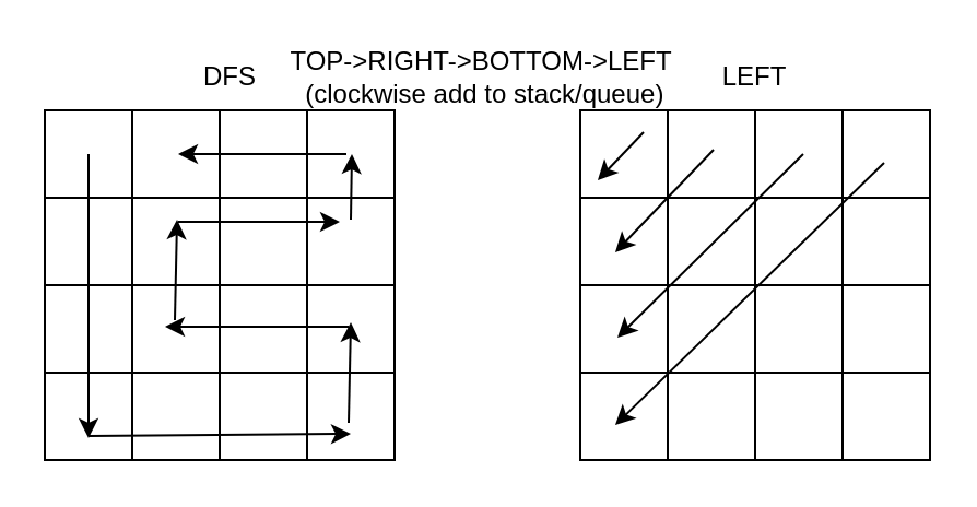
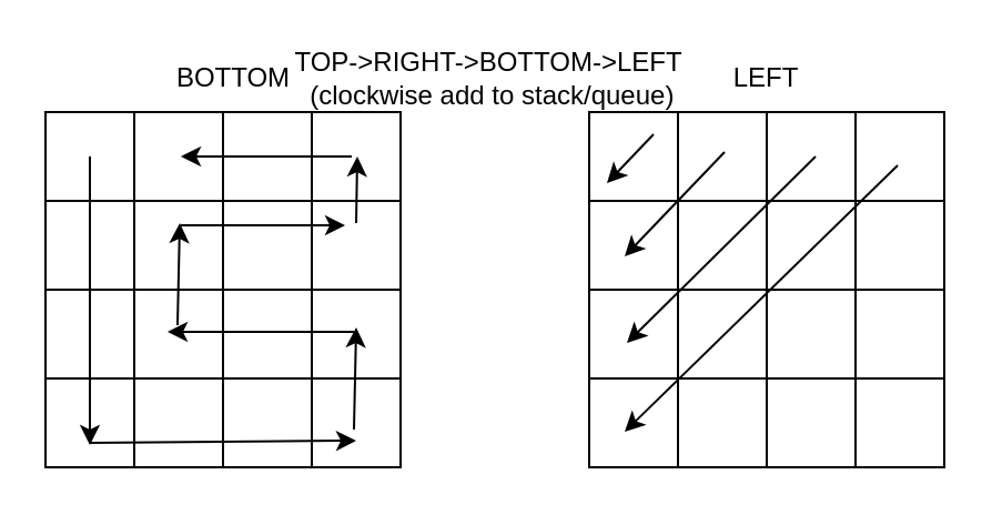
  <mxCell id="0" />
  <mxCell id="1" parent="0" />
  <mxCell id="2" value="" style="whiteSpace=wrap;html=1;aspect=fixed;" vertex="1" parent="1"><mxGeometry x="20" y="50" width="40" height="40" as="geometry" /></mxCell>
  <mxCell id="3" value="" style="whiteSpace=wrap;html=1;aspect=fixed;" vertex="1" parent="1"><mxGeometry x="60" y="50" width="40" height="40" as="geometry" /></mxCell>
  <mxCell id="4" value="" style="whiteSpace=wrap;html=1;aspect=fixed;" vertex="1" parent="1"><mxGeometry x="100" y="50" width="40" height="40" as="geometry" /></mxCell>
  <mxCell id="5" value="" style="whiteSpace=wrap;html=1;aspect=fixed;" vertex="1" parent="1"><mxGeometry x="140" y="50" width="40" height="40" as="geometry" /></mxCell>
  <mxCell id="6" value="" style="whiteSpace=wrap;html=1;aspect=fixed;" vertex="1" parent="1"><mxGeometry x="20" y="90" width="40" height="40" as="geometry" /></mxCell>
  <mxCell id="7" value="" style="whiteSpace=wrap;html=1;aspect=fixed;" vertex="1" parent="1"><mxGeometry x="60" y="90" width="40" height="40" as="geometry" /></mxCell>
  <mxCell id="8" value="" style="whiteSpace=wrap;html=1;aspect=fixed;" vertex="1" parent="1"><mxGeometry x="100" y="90" width="40" height="40" as="geometry" /></mxCell>
  <mxCell id="9" value="" style="whiteSpace=wrap;html=1;aspect=fixed;" vertex="1" parent="1"><mxGeometry x="140" y="90" width="40" height="40" as="geometry" /></mxCell>
  <mxCell id="10" value="" style="whiteSpace=wrap;html=1;aspect=fixed;" vertex="1" parent="1"><mxGeometry x="20" y="130" width="40" height="40" as="geometry" /></mxCell>
  <mxCell id="11" value="" style="whiteSpace=wrap;html=1;aspect=fixed;" vertex="1" parent="1"><mxGeometry x="60" y="130" width="40" height="40" as="geometry" /></mxCell>
  <mxCell id="12" value="" style="whiteSpace=wrap;html=1;aspect=fixed;" vertex="1" parent="1"><mxGeometry x="100" y="130" width="40" height="40" as="geometry" /></mxCell>
  <mxCell id="13" value="" style="whiteSpace=wrap;html=1;aspect=fixed;" vertex="1" parent="1"><mxGeometry x="140" y="130" width="40" height="40" as="geometry" /></mxCell>
  <mxCell id="14" value="" style="whiteSpace=wrap;html=1;aspect=fixed;" vertex="1" parent="1"><mxGeometry x="20" y="170" width="40" height="40" as="geometry" /></mxCell>
  <mxCell id="15" value="" style="whiteSpace=wrap;html=1;aspect=fixed;" vertex="1" parent="1"><mxGeometry x="60" y="170" width="40" height="40" as="geometry" /></mxCell>
  <mxCell id="16" value="" style="whiteSpace=wrap;html=1;aspect=fixed;" vertex="1" parent="1"><mxGeometry x="100" y="170" width="40" height="40" as="geometry" /></mxCell>
  <mxCell id="17" value="" style="whiteSpace=wrap;html=1;aspect=fixed;" vertex="1" parent="1"><mxGeometry x="140" y="170" width="40" height="40" as="geometry" /></mxCell>
  <mxCell id="18" value="" style="endArrow=classic;html=1;rounded=0;" edge="1" parent="1"><mxGeometry width="50" height="50" relative="1" as="geometry"><mxPoint x="40" y="199" as="sourcePoint" /><mxPoint x="160" y="198" as="targetPoint" /></mxGeometry></mxCell>
  <mxCell id="19" value="" style="endArrow=classic;html=1;rounded=0;entryX=0.5;entryY=0.75;entryDx=0;entryDy=0;entryPerimeter=0;" edge="1" parent="1" target="14"><mxGeometry width="50" height="50" relative="1" as="geometry"><mxPoint x="40" y="70" as="sourcePoint" /><mxPoint x="90" y="20" as="targetPoint" /></mxGeometry></mxCell>
  <mxCell id="20" value="" style="endArrow=classic;html=1;rounded=0;" edge="1" parent="1"><mxGeometry width="50" height="50" relative="1" as="geometry"><mxPoint x="159" y="193" as="sourcePoint" /><mxPoint x="160" y="147" as="targetPoint" /></mxGeometry></mxCell>
  <mxCell id="21" value="" style="endArrow=classic;html=1;rounded=0;" edge="1" parent="1"><mxGeometry width="50" height="50" relative="1" as="geometry"><mxPoint x="159" y="149" as="sourcePoint" /><mxPoint x="75" y="149" as="targetPoint" /></mxGeometry></mxCell>
  <mxCell id="22" value="" style="endArrow=classic;html=1;rounded=0;" edge="1" parent="1"><mxGeometry width="50" height="50" relative="1" as="geometry"><mxPoint x="79.5" y="146" as="sourcePoint" /><mxPoint x="80.5" y="100" as="targetPoint" /></mxGeometry></mxCell>
  <mxCell id="23" value="" style="endArrow=classic;html=1;rounded=0;" edge="1" parent="1"><mxGeometry width="50" height="50" relative="1" as="geometry"><mxPoint x="160" y="100" as="sourcePoint" /><mxPoint x="160.5" y="70" as="targetPoint" /></mxGeometry></mxCell>
  <mxCell id="24" value="" style="endArrow=classic;html=1;rounded=0;" edge="1" parent="1"><mxGeometry width="50" height="50" relative="1" as="geometry"><mxPoint x="81" y="101" as="sourcePoint" /><mxPoint x="155" y="101" as="targetPoint" /></mxGeometry></mxCell>
  <mxCell id="25" value="" style="endArrow=classic;html=1;rounded=0;" edge="1" parent="1"><mxGeometry width="50" height="50" relative="1" as="geometry"><mxPoint x="158" y="70" as="sourcePoint" /><mxPoint x="81" y="70" as="targetPoint" /></mxGeometry></mxCell>
  <mxCell id="26" value="" style="whiteSpace=wrap;html=1;aspect=fixed;" vertex="1" parent="1"><mxGeometry x="265" y="50" width="40" height="40" as="geometry" /></mxCell>
  <mxCell id="27" value="" style="whiteSpace=wrap;html=1;aspect=fixed;" vertex="1" parent="1"><mxGeometry x="305" y="50" width="40" height="40" as="geometry" /></mxCell>
  <mxCell id="28" value="" style="whiteSpace=wrap;html=1;aspect=fixed;" vertex="1" parent="1"><mxGeometry x="345" y="50" width="40" height="40" as="geometry" /></mxCell>
  <mxCell id="29" value="" style="whiteSpace=wrap;html=1;aspect=fixed;" vertex="1" parent="1"><mxGeometry x="385" y="50" width="40" height="40" as="geometry" /></mxCell>
  <mxCell id="30" value="" style="whiteSpace=wrap;html=1;aspect=fixed;" vertex="1" parent="1"><mxGeometry x="265" y="90" width="40" height="40" as="geometry" /></mxCell>
  <mxCell id="31" value="" style="whiteSpace=wrap;html=1;aspect=fixed;" vertex="1" parent="1"><mxGeometry x="305" y="90" width="40" height="40" as="geometry" /></mxCell>
  <mxCell id="32" value="" style="whiteSpace=wrap;html=1;aspect=fixed;" vertex="1" parent="1"><mxGeometry x="345" y="90" width="40" height="40" as="geometry" /></mxCell>
  <mxCell id="33" value="" style="whiteSpace=wrap;html=1;aspect=fixed;" vertex="1" parent="1"><mxGeometry x="385" y="90" width="40" height="40" as="geometry" /></mxCell>
  <mxCell id="34" value="" style="whiteSpace=wrap;html=1;aspect=fixed;" vertex="1" parent="1"><mxGeometry x="265" y="130" width="40" height="40" as="geometry" /></mxCell>
  <mxCell id="35" value="" style="whiteSpace=wrap;html=1;aspect=fixed;" vertex="1" parent="1"><mxGeometry x="305" y="130" width="40" height="40" as="geometry" /></mxCell>
  <mxCell id="36" value="" style="whiteSpace=wrap;html=1;aspect=fixed;" vertex="1" parent="1"><mxGeometry x="345" y="130" width="40" height="40" as="geometry" /></mxCell>
  <mxCell id="37" value="" style="whiteSpace=wrap;html=1;aspect=fixed;" vertex="1" parent="1"><mxGeometry x="385" y="130" width="40" height="40" as="geometry" /></mxCell>
  <mxCell id="38" value="" style="whiteSpace=wrap;html=1;aspect=fixed;" vertex="1" parent="1"><mxGeometry x="265" y="170" width="40" height="40" as="geometry" /></mxCell>
  <mxCell id="39" value="" style="whiteSpace=wrap;html=1;aspect=fixed;" vertex="1" parent="1"><mxGeometry x="305" y="170" width="40" height="40" as="geometry" /></mxCell>
  <mxCell id="40" value="" style="whiteSpace=wrap;html=1;aspect=fixed;" vertex="1" parent="1"><mxGeometry x="345" y="170" width="40" height="40" as="geometry" /></mxCell>
  <mxCell id="41" value="" style="whiteSpace=wrap;html=1;aspect=fixed;" vertex="1" parent="1"><mxGeometry x="385" y="170" width="40" height="40" as="geometry" /></mxCell>
  <mxCell id="42" value="" style="endArrow=classic;html=1;rounded=0;" edge="1" parent="1"><mxGeometry width="50" height="50" relative="1" as="geometry"><mxPoint x="294" y="60" as="sourcePoint" /><mxPoint x="273" y="82" as="targetPoint" /></mxGeometry></mxCell>
  <mxCell id="43" value="" style="endArrow=classic;html=1;rounded=0;" edge="1" parent="1"><mxGeometry width="50" height="50" relative="1" as="geometry"><mxPoint x="326" y="68" as="sourcePoint" /><mxPoint x="281" y="115" as="targetPoint" /></mxGeometry></mxCell>
  <mxCell id="44" value="" style="endArrow=classic;html=1;rounded=0;" edge="1" parent="1"><mxGeometry width="50" height="50" relative="1" as="geometry"><mxPoint x="367" y="70" as="sourcePoint" /><mxPoint x="282" y="154" as="targetPoint" /></mxGeometry></mxCell>
  <mxCell id="45" value="" style="endArrow=classic;html=1;rounded=0;" edge="1" parent="1"><mxGeometry width="50" height="50" relative="1" as="geometry"><mxPoint x="404" y="74" as="sourcePoint" /><mxPoint x="281" y="194" as="targetPoint" /></mxGeometry></mxCell>
  <mxCell id="46" value="LEFT" style="text;html=1;align=center;verticalAlign=middle;whiteSpace=wrap;rounded=0;" vertex="1" parent="1"><mxGeometry x="315" y="20" width="60" height="30" as="geometry" /></mxCell>
- <mxCell id="47" value="DFS" style="text;html=1;align=center;verticalAlign=middle;whiteSpace=wrap;rounded=0;" vertex="1" parent="1"><mxGeometry x="75" y="20" width="60" height="30" as="geometry" /></mxCell>
+ <mxCell id="47" value="BOTTOM" style="text;html=1;align=center;verticalAlign=middle;whiteSpace=wrap;rounded=0;" vertex="1" parent="1"><mxGeometry x="75" y="20" width="60" height="30" as="geometry" /></mxCell>
  <mxCell id="48" value="TOP-&amp;gt;RIGHT-&amp;gt;BOTTOM-&amp;gt;LEFT&lt;div&gt;&amp;nbsp;(clockwise add to stack/queue)&lt;/div&gt;" style="text;html=1;align=center;verticalAlign=middle;whiteSpace=wrap;rounded=0;" vertex="1" parent="1"><mxGeometry x="85" y="20" width="270" height="30" as="geometry" /></mxCell>
